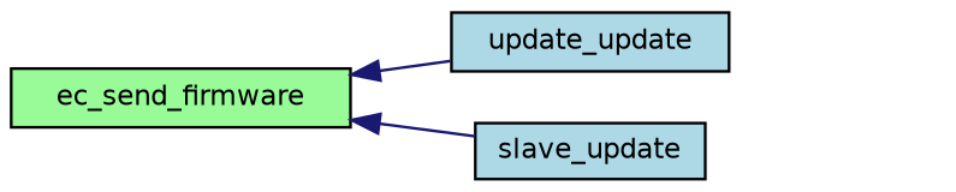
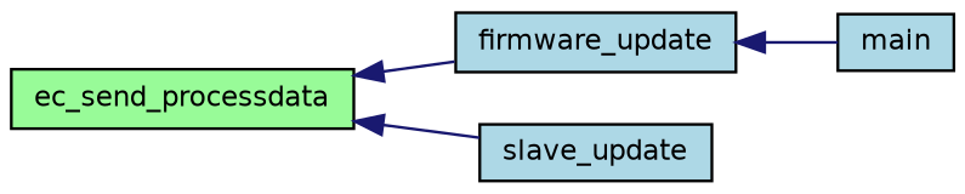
  digraph {
    rankdir=LR
    node [color=black fillcolor=lightblue fontname=Helvetica fontsize=10 shape=record style=filled]
    edge [color=midnightblue dir=back fontname=Helvetica fontsize=10 labelfontname=Helvetica labelfontsize=10 style=solid]
-   n1 [fillcolor=palegreen fontcolor=black height=0.2 label=ec_send_firmware width=0.4]
-   n2 [height=0.2 label=update_update width=0.4]
+   n1 [fillcolor=palegreen fontcolor=black height=0.2 label=ec_send_processdata width=0.4]
+   n2 [height=0.2 label=firmware_update width=0.4]
    n3 [height=0.2 label=slave_update width=0.4]
+   n4 [height=0.2 label=main width=0.4]
    n1 -> n2
    n1 -> n3
+   n2 -> n4
  }
